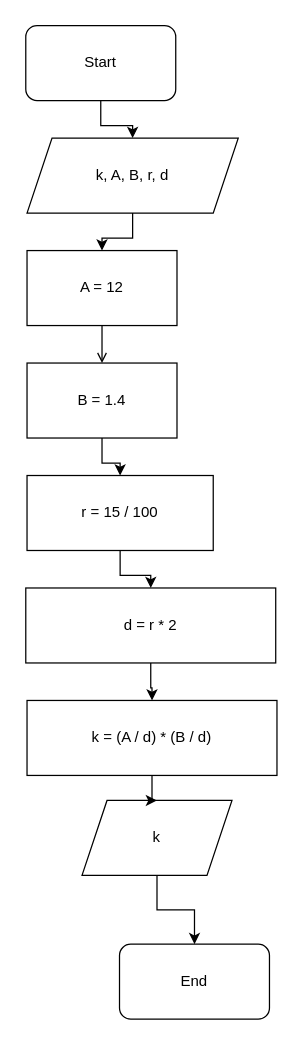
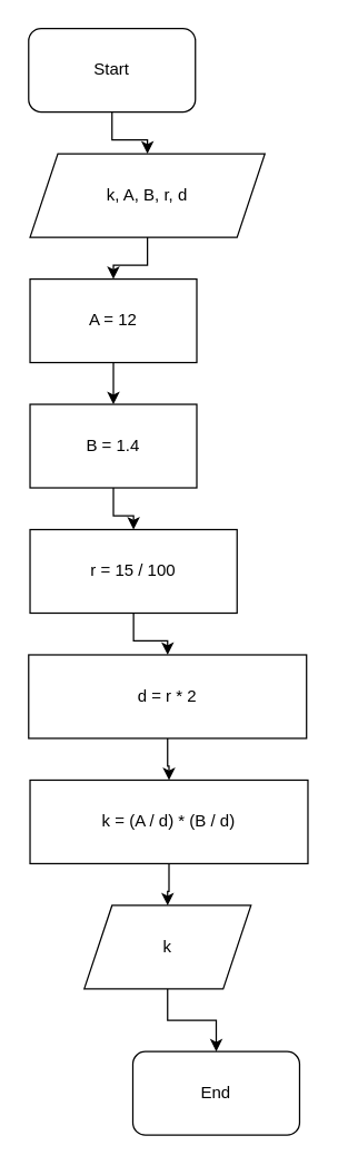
  <mxCell id="0" />
  <mxCell id="1" parent="0" />
  <mxCell id="2" value="" style="edgeStyle=orthogonalEdgeStyle;rounded=0;orthogonalLoop=1;jettySize=auto;html=1;" parent="1" source="3" target="5" edge="1"><mxGeometry relative="1" as="geometry" /></mxCell>
  <mxCell id="3" value="Start" style="rounded=1;whiteSpace=wrap;html=1;" parent="1" vertex="1"><mxGeometry width="120" height="60" as="geometry" x="20" y="20" /></mxCell>
  <mxCell id="4" value="" style="edgeStyle=orthogonalEdgeStyle;rounded=0;orthogonalLoop=1;jettySize=auto;html=1;" parent="1" source="5" target="7" edge="1"><mxGeometry relative="1" as="geometry" /></mxCell>
  <mxCell id="5" value="k, A, B, r, d" style="shape=parallelogram;perimeter=parallelogramPerimeter;whiteSpace=wrap;html=1;fixedSize=1;" parent="1" vertex="1"><mxGeometry x="21" y="110" width="169" height="60" as="geometry" /></mxCell>
- <mxCell id="6" value="" style="edgeStyle=orthogonalEdgeStyle;rounded=0;orthogonalLoop=1;jettySize=auto;html=1;endArrow=open;" parent="1" source="7" target="9" edge="1"><mxGeometry relative="1" as="geometry" /></mxCell>
+ <mxCell id="6" value="" style="edgeStyle=orthogonalEdgeStyle;rounded=0;orthogonalLoop=1;jettySize=auto;html=1;" parent="1" source="7" target="9" edge="1"><mxGeometry relative="1" as="geometry" /></mxCell>
  <mxCell id="7" value="A = 12" style="rounded=0;whiteSpace=wrap;html=1;" parent="1" vertex="1"><mxGeometry x="21" y="200" width="120" height="60" as="geometry" /></mxCell>
  <mxCell id="8" value="" style="edgeStyle=orthogonalEdgeStyle;rounded=0;orthogonalLoop=1;jettySize=auto;html=1;" parent="1" source="9" target="14" edge="1"><mxGeometry relative="1" as="geometry" /></mxCell>
  <mxCell id="9" value="B = 1.4" style="rounded=0;whiteSpace=wrap;html=1;" parent="1" vertex="1"><mxGeometry x="21" y="290" width="120" height="60" as="geometry" /></mxCell>
  <mxCell id="10" value="" style="edgeStyle=orthogonalEdgeStyle;rounded=0;orthogonalLoop=1;jettySize=auto;html=1;" parent="1" source="11" target="12" edge="1"><mxGeometry relative="1" as="geometry" /></mxCell>
- <mxCell id="11" value="k" style="shape=parallelogram;perimeter=parallelogramPerimeter;whiteSpace=wrap;html=1;fixedSize=1;" parent="1" vertex="1"><mxGeometry x="65" y="640" width="120" height="60" as="geometry" /></mxCell>
+ <mxCell id="11" value="k" style="shape=parallelogram;perimeter=parallelogramPerimeter;whiteSpace=wrap;html=1;fixedSize=1;" parent="1" vertex="1"><mxGeometry x="60" y="650" width="120" height="60" as="geometry" /></mxCell>
  <mxCell id="12" value="End" style="rounded=1;whiteSpace=wrap;html=1;" parent="1" vertex="1"><mxGeometry x="95" y="755" width="120" height="60" as="geometry" /></mxCell>
  <mxCell id="13" value="" style="edgeStyle=orthogonalEdgeStyle;rounded=0;orthogonalLoop=1;jettySize=auto;html=1;" parent="1" source="14" target="16" edge="1"><mxGeometry relative="1" as="geometry" /></mxCell>
  <mxCell id="14" value="r = 15 / 100" style="rounded=0;whiteSpace=wrap;html=1;" parent="1" vertex="1"><mxGeometry x="21" y="380" width="149" height="60" as="geometry" /></mxCell>
  <mxCell id="15" value="" style="edgeStyle=orthogonalEdgeStyle;rounded=0;orthogonalLoop=1;jettySize=auto;html=1;" parent="1" source="16" target="18" edge="1"><mxGeometry relative="1" as="geometry" /></mxCell>
  <mxCell id="16" value="d = r * 2" style="rounded=0;whiteSpace=wrap;html=1;" parent="1" vertex="1"><mxGeometry y="470" width="200" height="60" as="geometry" x="20" /></mxCell>
  <mxCell id="17" value="" style="edgeStyle=orthogonalEdgeStyle;rounded=0;orthogonalLoop=1;jettySize=auto;html=1;" parent="1" source="18" target="11" edge="1"><mxGeometry relative="1" as="geometry" /></mxCell>
  <mxCell id="18" value="k = (A / d) * (B / d)" style="rounded=0;whiteSpace=wrap;html=1;" parent="1" vertex="1"><mxGeometry x="21" y="560" width="200" height="60" as="geometry" /></mxCell>
